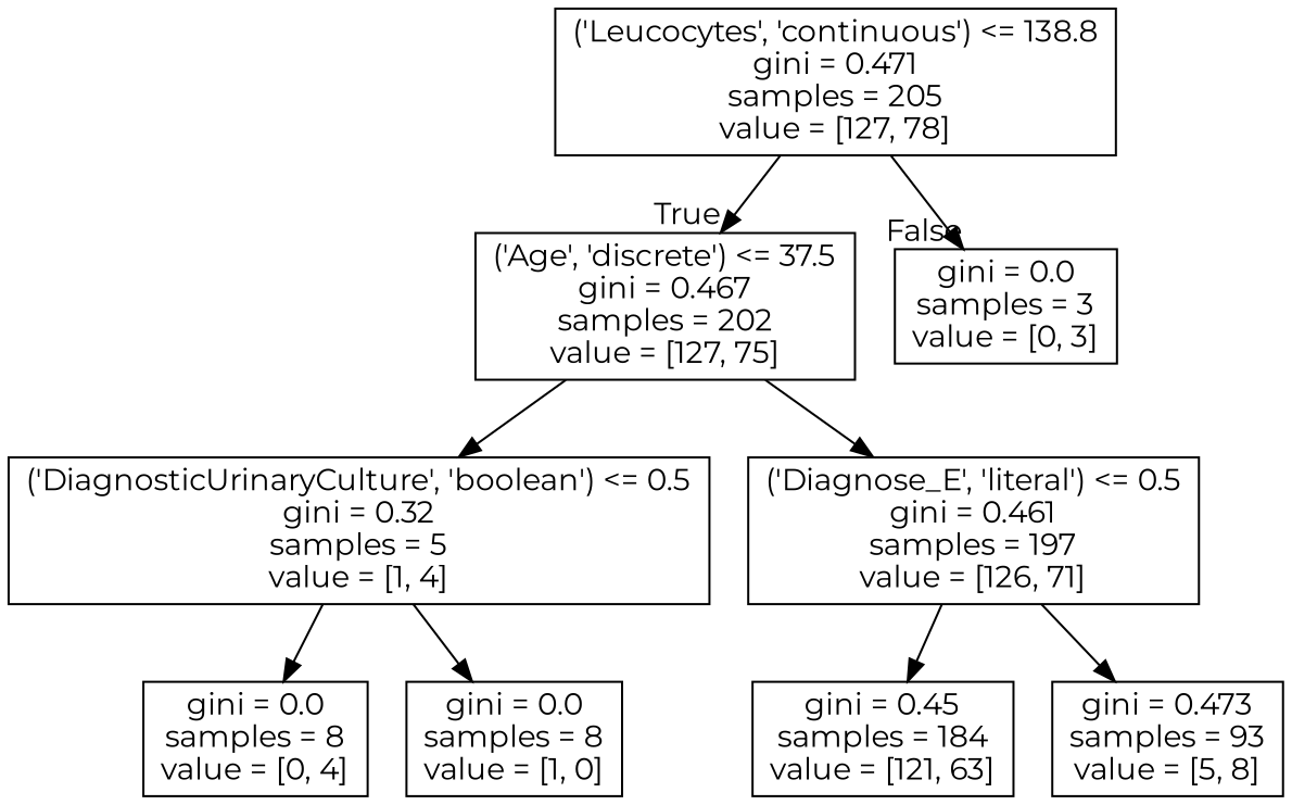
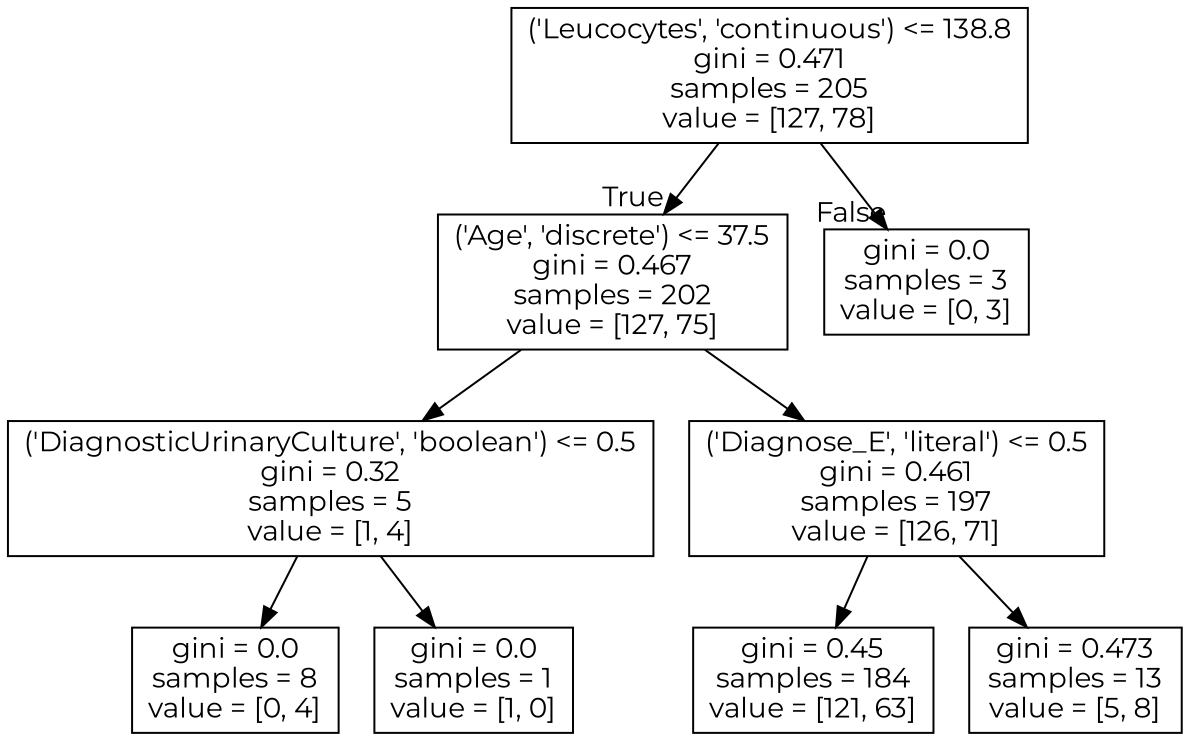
  digraph {
    fontname=Montserrat
    node [fontname=Montserrat shape=box]
    edge [fontname=Montserrat]
    n1 [label="('Leucocytes', 'continuous') <= 138.8\ngini = 0.471\nsamples = 205\nvalue = [127, 78]"]
    n2 [label="('Age', 'discrete') <= 37.5\ngini = 0.467\nsamples = 202\nvalue = [127, 75]"]
    n3 [label="gini = 0.0\nsamples = 3\nvalue = [0, 3]"]
    n4 [label="('DiagnosticUrinaryCulture', 'boolean') <= 0.5\ngini = 0.32\nsamples = 5\nvalue = [1, 4]"]
    n5 [label="('Diagnose_E', 'literal') <= 0.5\ngini = 0.461\nsamples = 197\nvalue = [126, 71]"]
    n6 [label="gini = 0.0\nsamples = 8\nvalue = [0, 4]"]
-   n7 [label="gini = 0.0\nsamples = 8\nvalue = [1, 0]"]
+   n7 [label="gini = 0.0\nsamples = 1\nvalue = [1, 0]"]
    n8 [label="gini = 0.45\nsamples = 184\nvalue = [121, 63]"]
-   n9 [label="gini = 0.473\nsamples = 93\nvalue = [5, 8]"]
+   n9 [label="gini = 0.473\nsamples = 13\nvalue = [5, 8]"]
    n1 -> n2 [headlabel=True labelangle=45 labeldistance=2.5]
    n1 -> n3 [headlabel=False labelangle=-45 labeldistance=2.5]
    n2 -> n4
    n2 -> n5
    n4 -> n6
    n4 -> n7
    n5 -> n8
    n5 -> n9
  }
